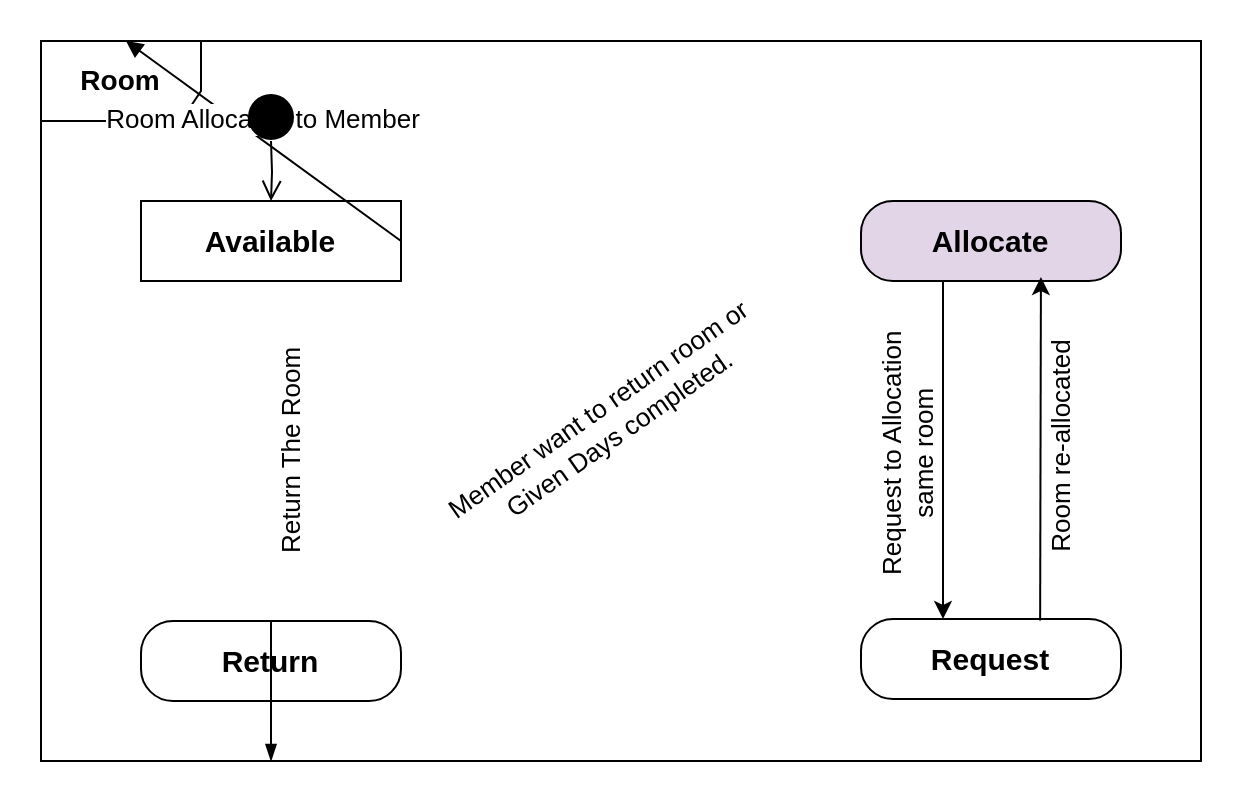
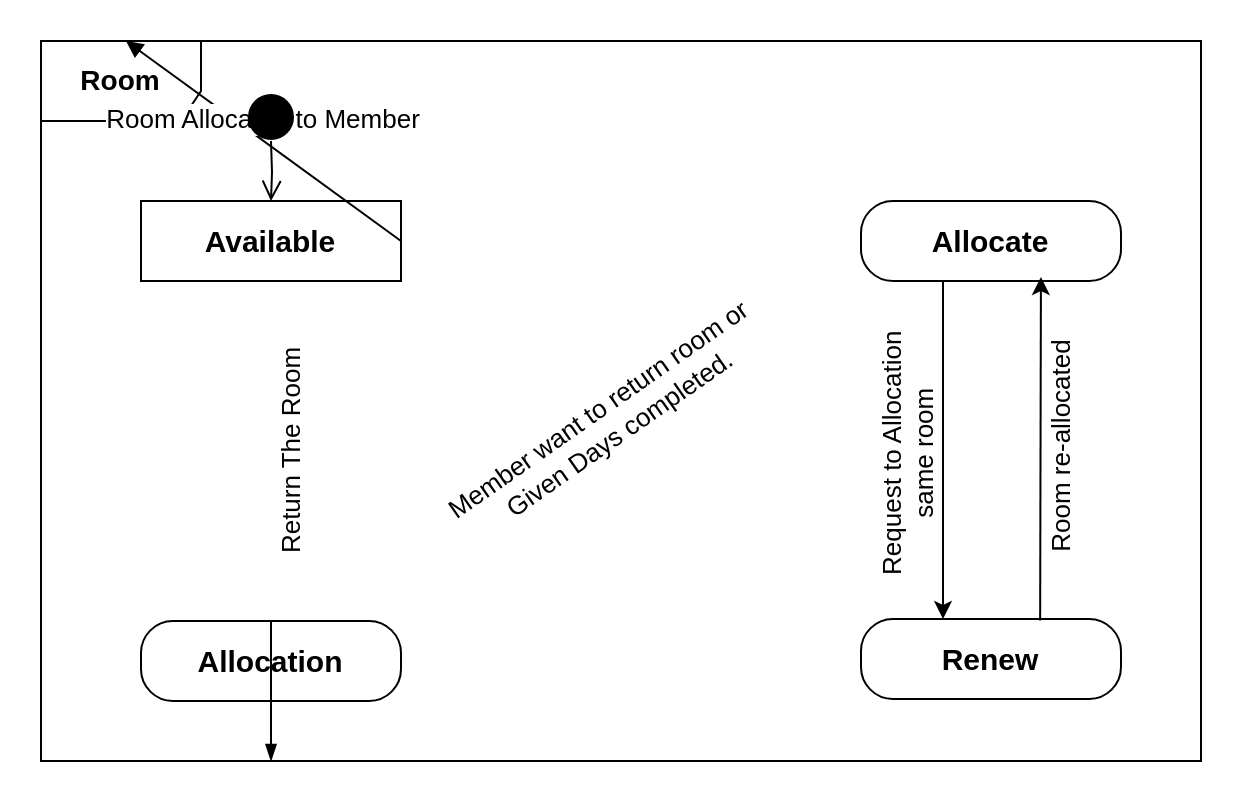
  <mxCell id="0" />
  <mxCell id="1" parent="0" />
  <mxCell id="2" value="&lt;font style=&quot;font-size: 14px;&quot;&gt;&lt;b&gt;Room&lt;/b&gt;&lt;/font&gt;" style="shape=umlFrame;whiteSpace=wrap;html=1;pointerEvents=0;width=80;height=40;" parent="1" vertex="1"><mxGeometry x="20" y="20" width="580" height="360" as="geometry" /></mxCell>
  <mxCell id="3" value="&lt;span style=&quot;font-size: 15px;&quot;&gt;&lt;b&gt;Available&lt;/b&gt;&lt;/span&gt;" style="whiteSpace=wrap;html=1;arcSize=40;rounded=0;" parent="1" vertex="1"><mxGeometry x="70" y="100" width="130" height="40" as="geometry" /></mxCell>
- <mxCell id="4" value="&lt;span style=&quot;font-size: 15px;&quot;&gt;&lt;b&gt;Allocate&lt;/b&gt;&lt;/span&gt;" style="rounded=1;whiteSpace=wrap;html=1;arcSize=40;fillColor=#e1d5e7;" parent="1" vertex="1"><mxGeometry x="430" y="100" width="130" height="40" as="geometry" /></mxCell>
- <mxCell id="5" value="&lt;span style=&quot;font-size: 15px;&quot;&gt;&lt;b&gt;Return&lt;/b&gt;&lt;/span&gt;" style="rounded=1;whiteSpace=wrap;html=1;arcSize=40;" parent="1" vertex="1"><mxGeometry x="70" y="310" width="130" height="40" as="geometry" /></mxCell>
- <mxCell id="6" value="&lt;span style=&quot;font-size: 15px;&quot;&gt;&lt;b&gt;Request&lt;/b&gt;&lt;/span&gt;" style="rounded=1;whiteSpace=wrap;html=1;arcSize=40;" parent="1" vertex="1"><mxGeometry x="430" y="309" width="130" height="40" as="geometry" /></mxCell>
+ <mxCell id="4" value="&lt;span style=&quot;font-size: 15px;&quot;&gt;&lt;b&gt;Allocate&lt;/b&gt;&lt;/span&gt;" style="rounded=1;whiteSpace=wrap;html=1;arcSize=40;" parent="1" vertex="1"><mxGeometry x="430" y="100" width="130" height="40" as="geometry" /></mxCell>
+ <mxCell id="5" value="&lt;span style=&quot;font-size: 15px;&quot;&gt;&lt;b&gt;Allocation&lt;/b&gt;&lt;/span&gt;" style="rounded=1;whiteSpace=wrap;html=1;arcSize=40;" parent="1" vertex="1"><mxGeometry x="70" y="310" width="130" height="40" as="geometry" /></mxCell>
+ <mxCell id="6" value="&lt;span style=&quot;font-size: 15px;&quot;&gt;&lt;b&gt;Renew&lt;/b&gt;&lt;/span&gt;" style="rounded=1;whiteSpace=wrap;html=1;arcSize=40;" parent="1" vertex="1"><mxGeometry x="430" y="309" width="130" height="40" as="geometry" /></mxCell>
  <mxCell id="7" value="&lt;font style=&quot;font-size: 13px;&quot;&gt;Room Allocated to Member&lt;/font&gt;" style="html=1;verticalAlign=bottom;endArrow=block;curved=0;rounded=0;exitX=1;exitY=0.5;exitDx=0;exitDy=0;" parent="1" source="3" target="2" edge="1"><mxGeometry width="80" relative="1" as="geometry"><mxPoint x="260" y="200" as="sourcePoint" /><mxPoint x="340" y="200" as="targetPoint" /></mxGeometry></mxCell>
  <mxCell id="8" value="" style="edgeStyle=elbowEdgeStyle;fontSize=12;html=1;endArrow=blockThin;endFill=1;rounded=0;exitX=0.5;exitY=0;exitDx=0;exitDy=0;" parent="1" source="5" target="2" edge="1"><mxGeometry width="160" relative="1" as="geometry"><mxPoint x="220" y="200" as="sourcePoint" /><mxPoint x="380" y="200" as="targetPoint" /></mxGeometry></mxCell>
  <mxCell id="9" value="&lt;font style=&quot;font-size: 13px;&quot;&gt;Return The Room&lt;/font&gt;" style="text;html=1;align=center;verticalAlign=middle;whiteSpace=wrap;rounded=0;rotation=-90;" parent="1" vertex="1"><mxGeometry x="85" y="215" width="120" height="20" as="geometry" /></mxCell>
  <mxCell id="10" value="&lt;font style=&quot;font-size: 13px;&quot;&gt;Member want to return room or&amp;nbsp;&lt;/font&gt;&lt;div style=&quot;font-size: 13px;&quot;&gt;Given Days completed.&lt;/div&gt;" style="text;html=1;align=center;verticalAlign=middle;whiteSpace=wrap;rounded=0;rotation=-35;" parent="1" vertex="1"><mxGeometry x="190.7" y="195.05" width="227.74" height="30" as="geometry" /></mxCell>
  <mxCell id="11" value="" style="endArrow=classic;html=1;rounded=0;exitX=0.5;exitY=1;exitDx=0;exitDy=0;" parent="1" edge="1"><mxGeometry width="50" height="50" relative="1" as="geometry"><mxPoint x="471" y="140" as="sourcePoint" /><mxPoint x="471" y="309" as="targetPoint" /></mxGeometry></mxCell>
  <mxCell id="12" value="&lt;font style=&quot;font-size: 13px;&quot;&gt;Request to Allocation&lt;/font&gt;&lt;div style=&quot;font-size: 13px;&quot;&gt;&lt;font style=&quot;font-size: 13px;&quot;&gt;same room&lt;/font&gt;&lt;/div&gt;" style="text;html=1;align=center;verticalAlign=middle;whiteSpace=wrap;rounded=0;rotation=-90;" parent="1" vertex="1"><mxGeometry x="388.13" y="209.88" width="131.25" height="32.5" as="geometry" /></mxCell>
  <mxCell id="13" value="" style="endArrow=classic;html=1;rounded=0;entryX=0.692;entryY=1;entryDx=0;entryDy=0;entryPerimeter=0;exitX=0.689;exitY=0.07;exitDx=0;exitDy=0;exitPerimeter=0;" parent="1" edge="1"><mxGeometry width="50" height="50" relative="1" as="geometry"><mxPoint x="519.57" y="309.8" as="sourcePoint" /><mxPoint x="519.96" y="138" as="targetPoint" /></mxGeometry></mxCell>
  <mxCell id="14" value="&lt;font style=&quot;font-size: 13px;&quot;&gt;Room re-allocated&lt;/font&gt;" style="text;html=1;align=center;verticalAlign=middle;whiteSpace=wrap;rounded=0;rotation=-90;" parent="1" vertex="1"><mxGeometry x="469.25" y="210.25" width="120.5" height="25" as="geometry" /></mxCell>
  <mxCell id="15" value="" style="ellipse;html=1;shape=startState;fillColor=#000000;strokeColor=#000000;" parent="1" vertex="1"><mxGeometry x="120" y="43" width="30" height="30" as="geometry" /></mxCell>
  <mxCell id="16" value="" style="edgeStyle=orthogonalEdgeStyle;html=1;verticalAlign=bottom;endArrow=open;endSize=8;strokeColor=#000000;rounded=0;entryX=0.5;entryY=0;entryDx=0;entryDy=0;" parent="1" target="3" edge="1"><mxGeometry relative="1" as="geometry"><mxPoint x="271" y="101" as="targetPoint" /><mxPoint x="135" y="70" as="sourcePoint" /></mxGeometry></mxCell>
